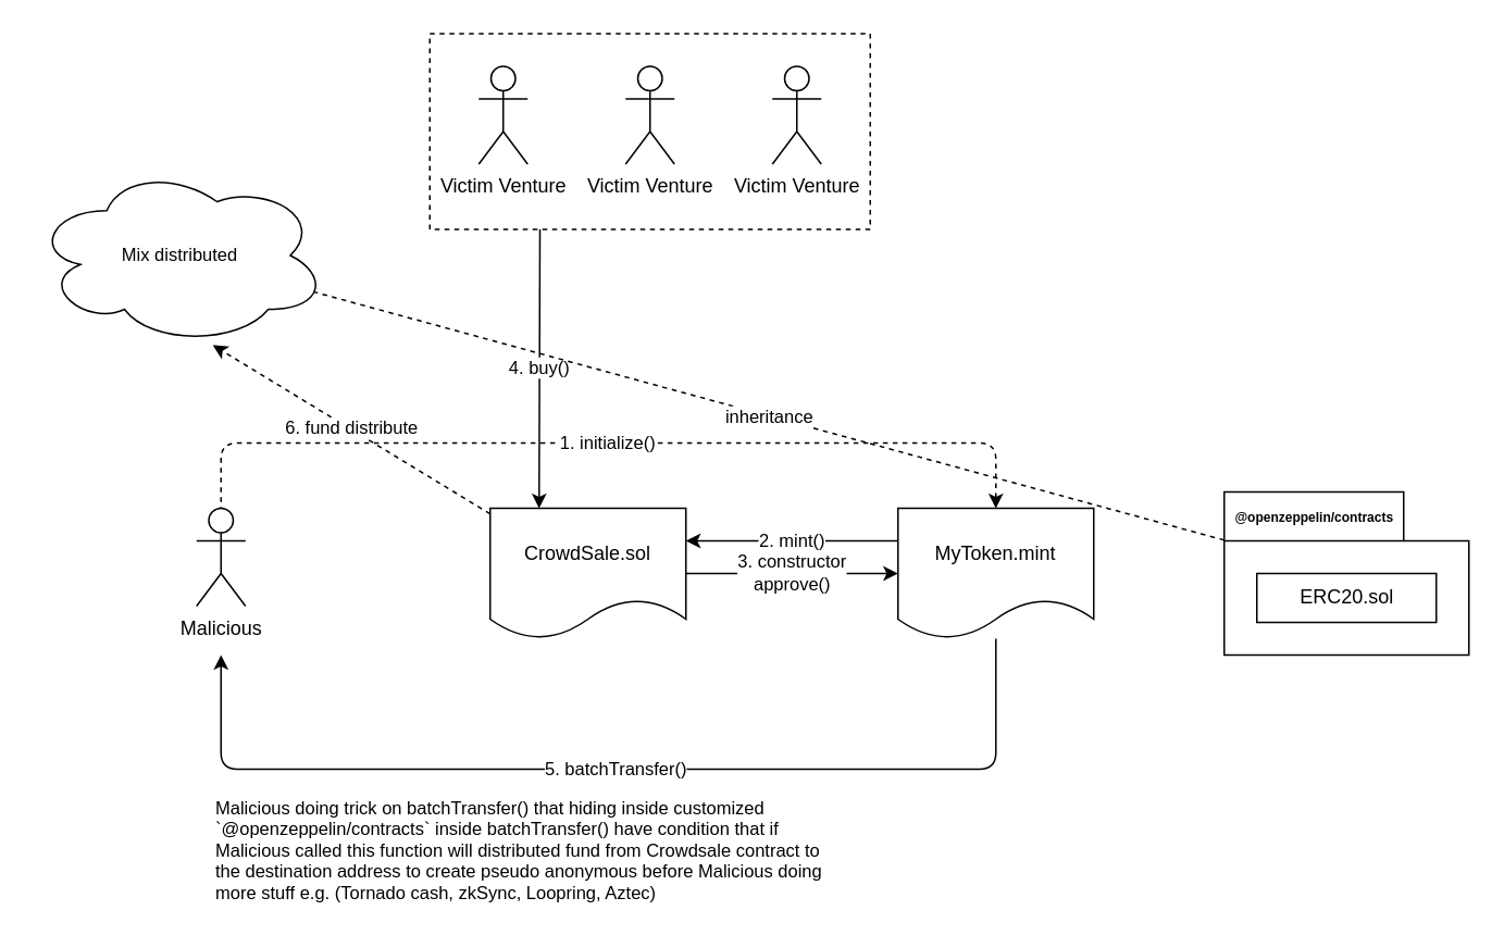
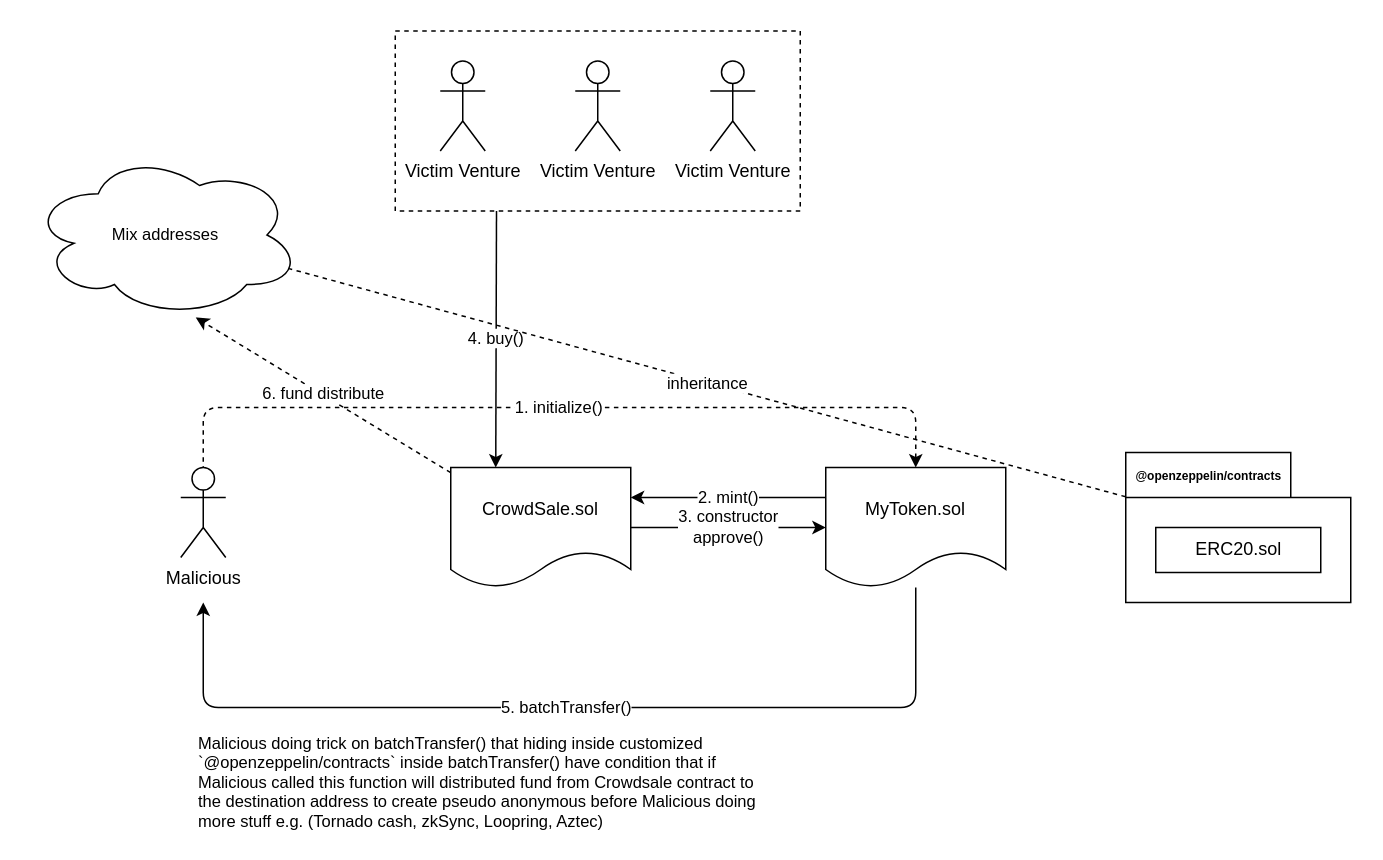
  <mxCell id="0" />
  <mxCell id="1" parent="0" />
  <mxCell id="2" value="3. constructor&lt;br&gt;approve()" style="edgeStyle=none;html=1;startArrow=none;startFill=0;endArrow=classic;endFill=1;" parent="1" source="5" target="9" edge="1"><mxGeometry relative="1" as="geometry" /></mxCell>
  <mxCell id="3" value="4. buy()" style="edgeStyle=none;html=1;exitX=0.25;exitY=0;exitDx=0;exitDy=0;entryX=0.25;entryY=1;entryDx=0;entryDy=0;fontSize=11;startArrow=classic;startFill=1;endArrow=none;endFill=0;" parent="1" source="5" target="18" edge="1"><mxGeometry relative="1" as="geometry" /></mxCell>
  <mxCell id="4" value="6. fund distribute" style="edgeStyle=none;html=1;fontSize=11;startArrow=none;startFill=0;endArrow=classic;endFill=1;dashed=1;" parent="1" source="5" edge="1"><mxGeometry relative="1" as="geometry"><mxPoint x="130" y="211" as="targetPoint" /></mxGeometry></mxCell>
  <mxCell id="5" value="CrowdSale.sol" style="shape=document;whiteSpace=wrap;html=1;boundedLbl=1;" parent="1" vertex="1"><mxGeometry x="300" y="311" width="120" height="80" as="geometry" /></mxCell>
  <mxCell id="6" value="2. mint()" style="edgeStyle=none;html=1;exitX=0;exitY=0.25;exitDx=0;exitDy=0;entryX=1;entryY=0.25;entryDx=0;entryDy=0;" parent="1" source="9" target="5" edge="1"><mxGeometry relative="1" as="geometry" /></mxCell>
  <mxCell id="7" value="1. initialize()" style="edgeStyle=none;html=1;endArrow=none;endFill=0;startArrow=classic;startFill=1;dashed=1;" parent="1" source="9" target="10" edge="1"><mxGeometry relative="1" as="geometry"><Array as="points"><mxPoint x="610" y="271" /><mxPoint x="135" y="271" /></Array></mxGeometry></mxCell>
  <mxCell id="8" value="5. batchTransfer()" style="edgeStyle=none;html=1;startArrow=none;startFill=0;endArrow=classic;endFill=1;" parent="1" source="9" edge="1"><mxGeometry relative="1" as="geometry"><mxPoint x="135" y="401" as="targetPoint" /><Array as="points"><mxPoint x="610" y="471" /><mxPoint x="135" y="471" /></Array></mxGeometry></mxCell>
- <mxCell id="9" value="MyToken.mint" style="shape=document;whiteSpace=wrap;html=1;boundedLbl=1;" parent="1" vertex="1"><mxGeometry x="550" y="311" width="120" height="80" as="geometry" /></mxCell>
+ <mxCell id="9" value="MyToken.sol" style="shape=document;whiteSpace=wrap;html=1;boundedLbl=1;" parent="1" vertex="1"><mxGeometry x="550" y="311" width="120" height="80" as="geometry" /></mxCell>
  <mxCell id="10" value="Malicious" style="shape=umlActor;verticalLabelPosition=bottom;verticalAlign=top;html=1;outlineConnect=0;" parent="1" vertex="1"><mxGeometry x="120" y="311" width="30" height="60" as="geometry" /></mxCell>
  <mxCell id="11" value="&lt;font style=&quot;font-size: 11px;&quot;&gt;inheritance&lt;/font&gt;" style="edgeStyle=none;html=1;fontSize=11;startArrow=none;startFill=0;endArrow=none;endFill=0;dashed=1;" parent="1" source="12" target="20" edge="1"><mxGeometry relative="1" as="geometry" /></mxCell>
  <mxCell id="12" value="&lt;font style=&quot;font-size: 8px&quot;&gt;@openzeppelin/contracts&lt;/font&gt;" style="shape=folder;fontStyle=1;tabWidth=110;tabHeight=30;tabPosition=left;html=1;boundedLbl=1;labelInHeader=1;container=1;collapsible=0;recursiveResize=0;" parent="1" vertex="1"><mxGeometry x="750" y="301" width="150" height="100" as="geometry" /></mxCell>
  <mxCell id="13" value="ERC20.sol" style="html=1;" parent="12" vertex="1"><mxGeometry width="110" height="30" relative="1" as="geometry"><mxPoint x="20" y="50" as="offset" /></mxGeometry></mxCell>
  <mxCell id="14" value="" style="group" parent="1" vertex="1" connectable="0"><mxGeometry x="263" y="20" width="270" height="120" as="geometry" /></mxCell>
  <mxCell id="15" value="Victim Venture" style="shape=umlActor;verticalLabelPosition=bottom;verticalAlign=top;html=1;outlineConnect=0;" parent="14" vertex="1"><mxGeometry x="30" y="20" width="30" height="60" as="geometry" /></mxCell>
  <mxCell id="16" value="Victim Venture" style="shape=umlActor;verticalLabelPosition=bottom;verticalAlign=top;html=1;outlineConnect=0;" parent="14" vertex="1"><mxGeometry x="120" y="20" width="30" height="60" as="geometry" /></mxCell>
  <mxCell id="17" value="Victim Venture" style="shape=umlActor;verticalLabelPosition=bottom;verticalAlign=top;html=1;outlineConnect=0;" parent="14" vertex="1"><mxGeometry x="210" y="20" width="30" height="60" as="geometry" /></mxCell>
  <mxCell id="18" value="" style="rounded=0;whiteSpace=wrap;html=1;fontSize=11;fillColor=none;dashed=1;" parent="14" vertex="1"><mxGeometry width="270" height="120" as="geometry" /></mxCell>
  <mxCell id="19" value="Malicious doing trick on batchTransfer() that hiding inside customized `@openzeppelin/contracts` inside batchTransfer() have condition that if Malicious called this function will distributed fund from Crowdsale contract to the destination address to create pseudo anonymous before Malicious doing more stuff e.g. (Tornado cash, zkSync, Loopring, Aztec)" style="text;html=1;strokeColor=none;fillColor=none;align=left;verticalAlign=middle;whiteSpace=wrap;rounded=0;dashed=1;fontSize=11;" parent="1" vertex="1"><mxGeometry x="130" y="491" width="380" height="60" as="geometry" /></mxCell>
- <mxCell id="20" value="Mix distributed" style="ellipse;shape=cloud;whiteSpace=wrap;html=1;fontSize=11;fillColor=default;" parent="1" vertex="1"><mxGeometry x="20" y="101" width="180" height="110" as="geometry" /></mxCell>
+ <mxCell id="20" value="Mix addresses" style="ellipse;shape=cloud;whiteSpace=wrap;html=1;fontSize=11;fillColor=default;" parent="1" vertex="1"><mxGeometry x="20" y="101" width="180" height="110" as="geometry" /></mxCell>
